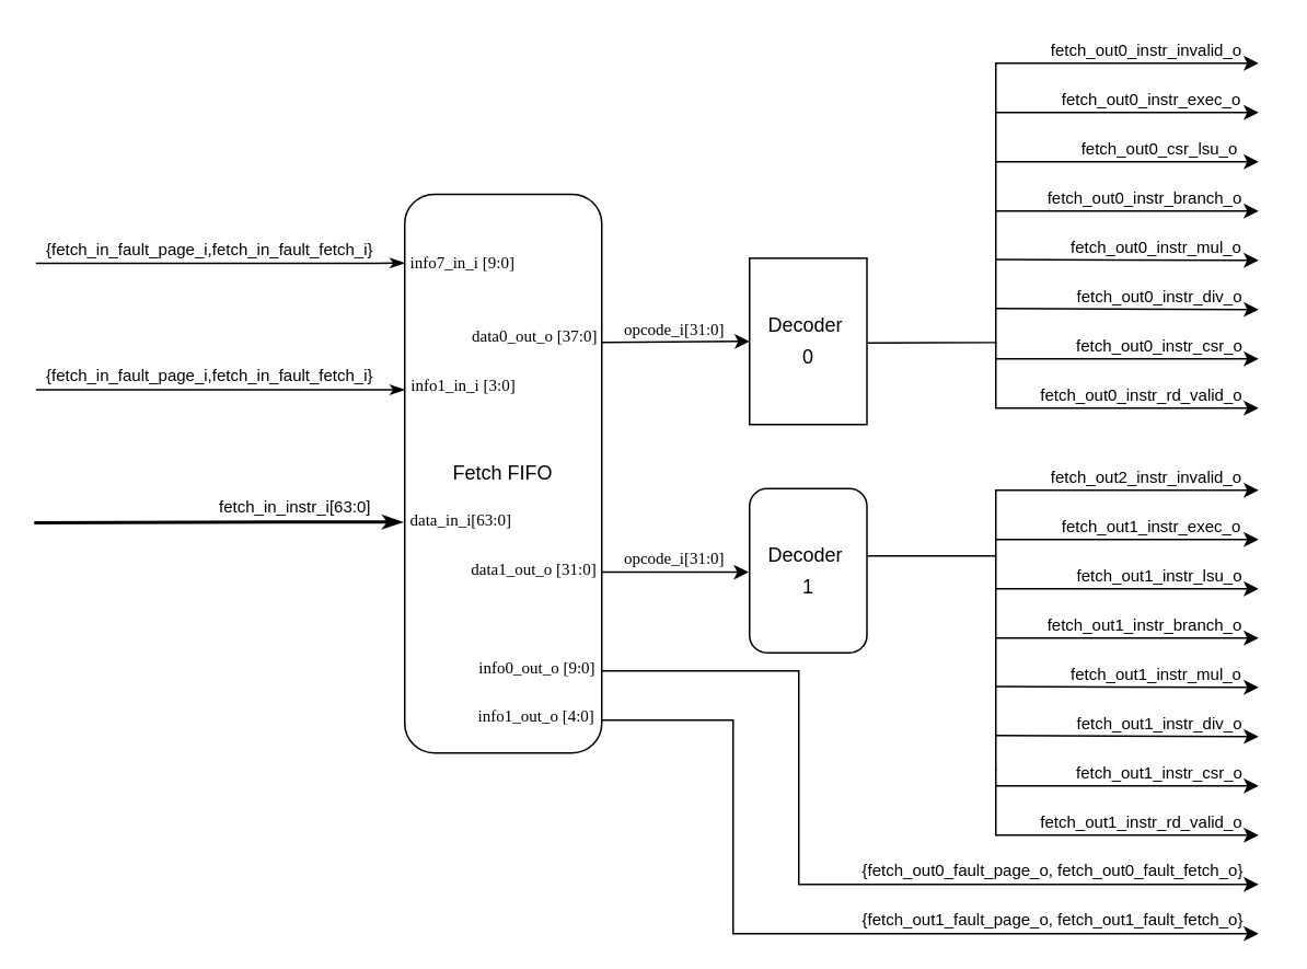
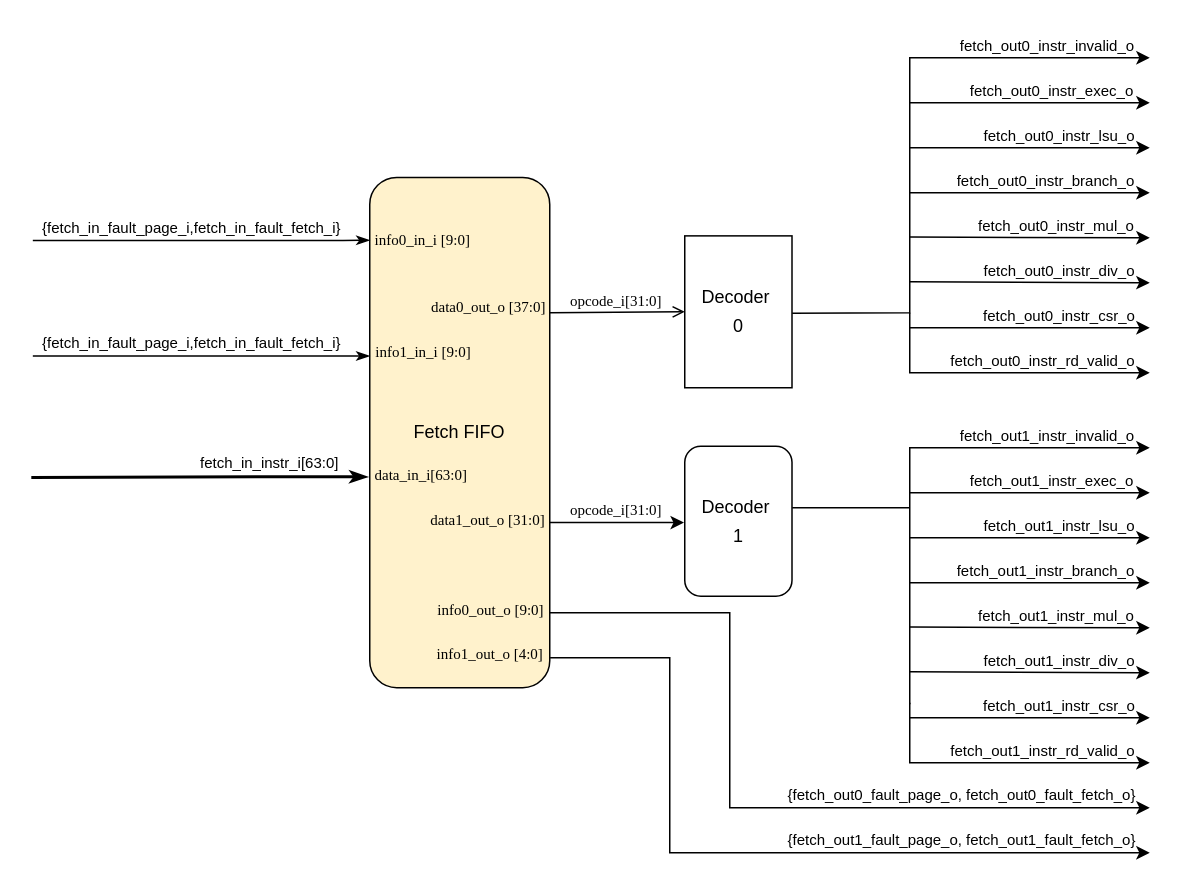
  <mxCell id="0" />
  <mxCell id="1" parent="0" />
- <mxCell id="2" value="Fetch FIFO" style="rounded=1;whiteSpace=wrap;html=1;" vertex="1" parent="1"><mxGeometry x="246" y="117.75" width="120" height="340.25" as="geometry" /></mxCell>
- <mxCell id="3" value="&lt;div style=&quot;line-height: 19px;&quot;&gt;&lt;font style=&quot;font-size: 10px;&quot; face=&quot;Times New Roman&quot;&gt;info7_in_i [9:0]&lt;/font&gt;&lt;/div&gt;" style="text;strokeColor=none;align=center;fillColor=none;html=1;verticalAlign=middle;whiteSpace=wrap;rounded=0;" vertex="1" parent="1"><mxGeometry x="246" y="148.38" width="71" height="21" as="geometry" /></mxCell>
- <mxCell id="4" value="&lt;div style=&quot;line-height: 19px;&quot;&gt;&lt;font style=&quot;font-size: 10px;&quot; face=&quot;Times New Roman&quot;&gt;info1_in_i [3:0]&lt;/font&gt;&lt;/div&gt;" style="text;strokeColor=none;align=center;fillColor=none;html=1;verticalAlign=middle;whiteSpace=wrap;rounded=0;" vertex="1" parent="1"><mxGeometry x="247" y="223.12" width="70" height="21" as="geometry" /></mxCell>
+ <mxCell id="2" value="Fetch FIFO" style="rounded=1;whiteSpace=wrap;html=1;fillColor=#fff2cc;" vertex="1" parent="1"><mxGeometry x="246" y="117.75" width="120" height="340.25" as="geometry" /></mxCell>
+ <mxCell id="3" value="&lt;div style=&quot;line-height: 19px;&quot;&gt;&lt;font style=&quot;font-size: 10px;&quot; face=&quot;Times New Roman&quot;&gt;info0_in_i [9:0]&lt;/font&gt;&lt;/div&gt;" style="text;strokeColor=none;align=center;fillColor=none;html=1;verticalAlign=middle;whiteSpace=wrap;rounded=0;" vertex="1" parent="1"><mxGeometry x="246" y="148.38" width="71" height="21" as="geometry" /></mxCell>
+ <mxCell id="4" value="&lt;div style=&quot;line-height: 19px;&quot;&gt;&lt;font style=&quot;font-size: 10px;&quot; face=&quot;Times New Roman&quot;&gt;info1_in_i [9:0]&lt;/font&gt;&lt;/div&gt;" style="text;strokeColor=none;align=center;fillColor=none;html=1;verticalAlign=middle;whiteSpace=wrap;rounded=0;" vertex="1" parent="1"><mxGeometry x="247" y="223.12" width="70" height="21" as="geometry" /></mxCell>
  <mxCell id="5" value="&lt;div style=&quot;line-height: 19px;&quot;&gt;&lt;div style=&quot;line-height: 19px;&quot;&gt;&lt;font style=&quot;font-size: 10px;&quot; face=&quot;Times New Roman&quot;&gt;data1_out_o [31:0]&lt;/font&gt;&lt;/div&gt;&lt;/div&gt;" style="text;strokeColor=none;align=center;fillColor=none;html=1;verticalAlign=middle;whiteSpace=wrap;rounded=0;" vertex="1" parent="1"><mxGeometry x="283.5" y="341" width="82" height="10" as="geometry" /></mxCell>
  <mxCell id="6" value="&lt;div style=&quot;line-height: 19px;&quot;&gt;&lt;div style=&quot;line-height: 19px;&quot;&gt;&lt;font style=&quot;font-size: 10px;&quot; face=&quot;Times New Roman&quot;&gt;data0_out_o [37:0]&lt;/font&gt;&lt;/div&gt;&lt;/div&gt;" style="text;strokeColor=none;align=center;fillColor=none;html=1;verticalAlign=middle;whiteSpace=wrap;rounded=0;" vertex="1" parent="1"><mxGeometry x="285.5" y="199.37" width="79" height="10" as="geometry" /></mxCell>
  <mxCell id="7" value="&lt;div style=&quot;line-height: 19px; font-size: 10px;&quot;&gt;&lt;font face=&quot;Times New Roman&quot;&gt;data_in_i[63:0]&lt;/font&gt;&lt;/div&gt;" style="text;strokeColor=none;align=center;fillColor=none;html=1;verticalAlign=middle;whiteSpace=wrap;rounded=0;" vertex="1" parent="1"><mxGeometry x="250" y="306" width="61" height="20" as="geometry" /></mxCell>
  <mxCell id="8" value="&lt;div style=&quot;line-height: 19px;&quot;&gt;&lt;font style=&quot;font-size: 10px;&quot;&gt;fetch_in_instr_i[63:0]&lt;/font&gt;&lt;/div&gt;" style="text;strokeColor=none;align=center;fillColor=none;html=1;verticalAlign=middle;whiteSpace=wrap;rounded=0;" vertex="1" parent="1"><mxGeometry x="133.26" y="302.76" width="93.28" height="10" as="geometry" /></mxCell>
  <mxCell id="9" value="" style="endArrow=classicThin;html=1;rounded=0;entryX=-0.009;entryY=0.286;entryDx=0;entryDy=0;entryPerimeter=0;endFill=1;" edge="1" parent="1"><mxGeometry width="50" height="50" relative="1" as="geometry"><mxPoint x="21.38" y="236.87" as="sourcePoint" /><mxPoint x="245.999" y="236.828" as="targetPoint" /><Array as="points"><mxPoint x="228.1" y="236.87" /></Array></mxGeometry></mxCell>
  <mxCell id="10" value="" style="endArrow=classicThin;html=1;rounded=0;entryX=-0.014;entryY=0.672;entryDx=0;entryDy=0;entryPerimeter=0;endFill=1;strokeWidth=2;" edge="1" parent="1"><mxGeometry width="50" height="50" relative="1" as="geometry"><mxPoint x="20.38" y="317.76" as="sourcePoint" /><mxPoint x="244.665" y="317.476" as="targetPoint" /><Array as="points"><mxPoint x="227.1" y="317.26" /></Array></mxGeometry></mxCell>
  <mxCell id="11" value="&lt;font style=&quot;font-size: 10px;&quot;&gt;{fetch_in_fault_page_i,fetch_in_fault_fetch_i}&lt;/font&gt;" style="text;strokeColor=none;align=center;fillColor=none;html=1;verticalAlign=middle;whiteSpace=wrap;rounded=0;" vertex="1" parent="1"><mxGeometry x="24.38" y="223.12" width="207.03" height="10.75" as="geometry" /></mxCell>
  <mxCell id="12" value="" style="endArrow=classicThin;html=1;rounded=0;entryX=-0.009;entryY=0.286;entryDx=0;entryDy=0;entryPerimeter=0;endFill=1;" edge="1" parent="1"><mxGeometry width="50" height="50" relative="1" as="geometry"><mxPoint x="21.38" y="159.75" as="sourcePoint" /><mxPoint x="245.999" y="159.708" as="targetPoint" /><Array as="points"><mxPoint x="228.1" y="159.75" /></Array></mxGeometry></mxCell>
  <mxCell id="13" value="&lt;font style=&quot;font-size: 10px;&quot;&gt;{fetch_in_fault_page_i,fetch_in_fault_fetch_i}&lt;/font&gt;" style="text;strokeColor=none;align=center;fillColor=none;html=1;verticalAlign=middle;whiteSpace=wrap;rounded=0;" vertex="1" parent="1"><mxGeometry x="24.38" y="146" width="207.03" height="10.75" as="geometry" /></mxCell>
  <mxCell id="14" value="&lt;div style=&quot;line-height: 19px;&quot;&gt;&lt;font style=&quot;font-size: 12px;&quot;&gt;Decoder&amp;nbsp;&lt;/font&gt;&lt;/div&gt;&lt;div style=&quot;line-height: 19px;&quot;&gt;&lt;font style=&quot;font-size: 12px;&quot;&gt;0&lt;/font&gt;&lt;/div&gt;" style="whiteSpace=wrap;html=1;rounded=0;" vertex="1" parent="1"><mxGeometry x="456" y="156.75" width="71.5" height="101.25" as="geometry" /></mxCell>
  <mxCell id="15" value="&lt;div style=&quot;line-height: 19px;&quot;&gt;&lt;font style=&quot;font-size: 12px;&quot;&gt;Decoder&amp;nbsp;&lt;/font&gt;&lt;/div&gt;&lt;div style=&quot;line-height: 19px;&quot;&gt;&lt;font style=&quot;font-size: 12px;&quot;&gt;1&lt;/font&gt;&lt;/div&gt;" style="rounded=1;whiteSpace=wrap;html=1;" vertex="1" parent="1"><mxGeometry x="456" y="297" width="71.5" height="100" as="geometry" /></mxCell>
- <mxCell id="16" value="" style="endArrow=classic;html=1;rounded=0;exitX=1;exitY=0.265;exitDx=0;exitDy=0;exitPerimeter=0;entryX=0;entryY=0.5;entryDx=0;entryDy=0;" edge="1" parent="1" source="2" target="14"><mxGeometry width="50" height="50" relative="1" as="geometry"><mxPoint x="376" y="206.75" as="sourcePoint" /><mxPoint x="426" y="156.75" as="targetPoint" /></mxGeometry></mxCell>
+ <mxCell id="16" value="" style="endArrow=open;html=1;rounded=0;exitX=1;exitY=0.265;exitDx=0;exitDy=0;exitPerimeter=0;entryX=0;entryY=0.5;entryDx=0;entryDy=0;" edge="1" parent="1" source="2" target="14"><mxGeometry width="50" height="50" relative="1" as="geometry"><mxPoint x="376" y="206.75" as="sourcePoint" /><mxPoint x="426" y="156.75" as="targetPoint" /></mxGeometry></mxCell>
  <mxCell id="17" value="" style="endArrow=classic;html=1;rounded=0;exitX=1;exitY=0.647;exitDx=0;exitDy=0;exitPerimeter=0;entryX=-0.007;entryY=0.409;entryDx=0;entryDy=0;entryPerimeter=0;" edge="1" parent="1"><mxGeometry width="50" height="50" relative="1" as="geometry"><mxPoint x="366" y="347.892" as="sourcePoint" /><mxPoint x="455.5" y="347.9" as="targetPoint" /></mxGeometry></mxCell>
  <mxCell id="18" value="&lt;div style=&quot;line-height: 19px;&quot;&gt;&lt;font style=&quot;font-size: 10px;&quot; face=&quot;Times New Roman&quot;&gt;opcode_i[31:0]&lt;/font&gt;&lt;/div&gt;" style="text;strokeColor=none;align=center;fillColor=none;html=1;verticalAlign=middle;whiteSpace=wrap;rounded=0;" vertex="1" parent="1"><mxGeometry x="376" y="190.37" width="68.5" height="20" as="geometry" /></mxCell>
  <mxCell id="19" value="&lt;div style=&quot;line-height: 19px;&quot;&gt;&lt;font style=&quot;font-size: 10px;&quot; face=&quot;Times New Roman&quot;&gt;opcode_i[31:0]&lt;/font&gt;&lt;/div&gt;" style="text;strokeColor=none;align=center;fillColor=none;html=1;verticalAlign=middle;whiteSpace=wrap;rounded=0;" vertex="1" parent="1"><mxGeometry x="376" y="329" width="68.5" height="20" as="geometry" /></mxCell>
  <mxCell id="20" value="" style="endArrow=classic;html=1;rounded=0;exitX=1.002;exitY=0.51;exitDx=0;exitDy=0;exitPerimeter=0;" edge="1" parent="1" source="14"><mxGeometry width="50" height="50" relative="1" as="geometry"><mxPoint x="566" y="209.37" as="sourcePoint" /><mxPoint x="766" y="38" as="targetPoint" /><Array as="points"><mxPoint x="606" y="208" /><mxPoint x="606" y="38" /></Array></mxGeometry></mxCell>
  <mxCell id="21" value="" style="endArrow=none;html=1;rounded=0;exitX=1.002;exitY=0.41;exitDx=0;exitDy=0;exitPerimeter=0;endFill=0;" edge="1" parent="1" source="15"><mxGeometry width="50" height="50" relative="1" as="geometry"><mxPoint x="527.5" y="339" as="sourcePoint" /><mxPoint x="606" y="338" as="targetPoint" /></mxGeometry></mxCell>
  <mxCell id="22" value="" style="endArrow=classic;html=1;rounded=0;" edge="1" parent="1"><mxGeometry width="50" height="50" relative="1" as="geometry"><mxPoint x="606" y="68" as="sourcePoint" /><mxPoint x="766" y="68" as="targetPoint" /></mxGeometry></mxCell>
  <mxCell id="23" value="" style="endArrow=classic;html=1;rounded=0;" edge="1" parent="1"><mxGeometry width="50" height="50" relative="1" as="geometry"><mxPoint x="606" y="98" as="sourcePoint" /><mxPoint x="766" y="98" as="targetPoint" /></mxGeometry></mxCell>
  <mxCell id="24" value="" style="endArrow=classic;html=1;rounded=0;" edge="1" parent="1"><mxGeometry width="50" height="50" relative="1" as="geometry"><mxPoint x="606" y="128" as="sourcePoint" /><mxPoint x="766" y="128" as="targetPoint" /></mxGeometry></mxCell>
  <mxCell id="25" value="" style="endArrow=classic;html=1;rounded=0;" edge="1" parent="1"><mxGeometry width="50" height="50" relative="1" as="geometry"><mxPoint x="606" y="157.58" as="sourcePoint" /><mxPoint x="766" y="158" as="targetPoint" /></mxGeometry></mxCell>
  <mxCell id="26" value="" style="endArrow=classic;html=1;rounded=0;" edge="1" parent="1"><mxGeometry width="50" height="50" relative="1" as="geometry"><mxPoint x="606" y="187.37" as="sourcePoint" /><mxPoint x="766" y="188" as="targetPoint" /></mxGeometry></mxCell>
  <mxCell id="27" value="" style="endArrow=classic;html=1;rounded=0;" edge="1" parent="1"><mxGeometry width="50" height="50" relative="1" as="geometry"><mxPoint x="606" y="208" as="sourcePoint" /><mxPoint x="766" y="218" as="targetPoint" /><Array as="points"><mxPoint x="606" y="218" /></Array></mxGeometry></mxCell>
  <mxCell id="28" value="&lt;font style=&quot;font-size: 10px;&quot;&gt;fetch_out0_instr_invalid_o&lt;/font&gt;" style="text;strokeColor=none;align=center;fillColor=none;html=1;verticalAlign=middle;whiteSpace=wrap;rounded=0;" vertex="1" parent="1"><mxGeometry x="633" y="20" width="130" height="20" as="geometry" /></mxCell>
  <mxCell id="29" value="fetch_out0_instr_exec_o" style="text;strokeColor=none;align=center;fillColor=none;html=1;verticalAlign=middle;whiteSpace=wrap;rounded=0;fontSize=10;" vertex="1" parent="1"><mxGeometry x="636" y="50" width="130" height="20" as="geometry" /></mxCell>
  <mxCell id="30" value="" style="endArrow=classic;html=1;rounded=0;" edge="1" parent="1"><mxGeometry width="50" height="50" relative="1" as="geometry"><mxPoint x="606" y="218" as="sourcePoint" /><mxPoint x="766" y="248" as="targetPoint" /><Array as="points"><mxPoint x="606" y="248" /></Array></mxGeometry></mxCell>
- <mxCell id="31" value="fetch_out0_csr_lsu_o" style="text;strokeColor=none;align=center;fillColor=none;html=1;verticalAlign=middle;whiteSpace=wrap;rounded=0;fontSize=10;" vertex="1" parent="1"><mxGeometry x="641" y="80" width="130" height="20" as="geometry" /></mxCell>
+ <mxCell id="31" value="fetch_out0_instr_lsu_o" style="text;strokeColor=none;align=center;fillColor=none;html=1;verticalAlign=middle;whiteSpace=wrap;rounded=0;fontSize=10;" vertex="1" parent="1"><mxGeometry x="641" y="80" width="130" height="20" as="geometry" /></mxCell>
  <mxCell id="32" value="fetch_out0_instr_branch_o" style="text;strokeColor=none;align=center;fillColor=none;html=1;verticalAlign=middle;whiteSpace=wrap;rounded=0;fontSize=10;" vertex="1" parent="1"><mxGeometry x="632" y="110" width="130" height="20" as="geometry" /></mxCell>
  <mxCell id="33" value="fetch_out0_instr_mul_o" style="text;strokeColor=none;align=center;fillColor=none;html=1;verticalAlign=middle;whiteSpace=wrap;rounded=0;fontSize=10;" vertex="1" parent="1"><mxGeometry x="639" y="139.75" width="130" height="20" as="geometry" /></mxCell>
  <mxCell id="34" value="fetch_out0_instr_div_o" style="text;strokeColor=none;align=center;fillColor=none;html=1;verticalAlign=middle;whiteSpace=wrap;rounded=0;fontSize=10;" vertex="1" parent="1"><mxGeometry x="641" y="170.37" width="130" height="20" as="geometry" /></mxCell>
  <mxCell id="35" value="fetch_out0_instr_csr_o" style="text;strokeColor=none;align=center;fillColor=none;html=1;verticalAlign=middle;whiteSpace=wrap;rounded=0;fontSize=10;" vertex="1" parent="1"><mxGeometry x="641" y="200.37" width="130" height="20" as="geometry" /></mxCell>
  <mxCell id="36" value="fetch_out0_instr_rd_valid_o" style="text;strokeColor=none;align=center;fillColor=none;html=1;verticalAlign=middle;whiteSpace=wrap;rounded=0;fontSize=10;" vertex="1" parent="1"><mxGeometry x="630" y="230.12" width="130" height="20" as="geometry" /></mxCell>
  <mxCell id="37" value="" style="endArrow=classic;html=1;rounded=0;" edge="1" parent="1"><mxGeometry width="50" height="50" relative="1" as="geometry"><mxPoint x="606" y="469" as="sourcePoint" /><mxPoint x="766" y="298" as="targetPoint" /><Array as="points"><mxPoint x="606" y="298" /></Array></mxGeometry></mxCell>
  <mxCell id="38" value="" style="endArrow=classic;html=1;rounded=0;" edge="1" parent="1"><mxGeometry width="50" height="50" relative="1" as="geometry"><mxPoint x="606" y="328" as="sourcePoint" /><mxPoint x="766" y="328" as="targetPoint" /></mxGeometry></mxCell>
  <mxCell id="39" value="" style="endArrow=classic;html=1;rounded=0;" edge="1" parent="1"><mxGeometry width="50" height="50" relative="1" as="geometry"><mxPoint x="606" y="358" as="sourcePoint" /><mxPoint x="766" y="358" as="targetPoint" /></mxGeometry></mxCell>
  <mxCell id="40" value="" style="endArrow=classic;html=1;rounded=0;" edge="1" parent="1"><mxGeometry width="50" height="50" relative="1" as="geometry"><mxPoint x="606" y="388" as="sourcePoint" /><mxPoint x="766" y="388" as="targetPoint" /></mxGeometry></mxCell>
  <mxCell id="41" value="" style="endArrow=classic;html=1;rounded=0;" edge="1" parent="1"><mxGeometry width="50" height="50" relative="1" as="geometry"><mxPoint x="606" y="417.58" as="sourcePoint" /><mxPoint x="766" y="418" as="targetPoint" /></mxGeometry></mxCell>
  <mxCell id="42" value="" style="endArrow=classic;html=1;rounded=0;" edge="1" parent="1"><mxGeometry width="50" height="50" relative="1" as="geometry"><mxPoint x="606" y="447.37" as="sourcePoint" /><mxPoint x="766" y="448" as="targetPoint" /></mxGeometry></mxCell>
  <mxCell id="43" value="" style="endArrow=classic;html=1;rounded=0;" edge="1" parent="1"><mxGeometry width="50" height="50" relative="1" as="geometry"><mxPoint x="606" y="468" as="sourcePoint" /><mxPoint x="766" y="478" as="targetPoint" /><Array as="points"><mxPoint x="606" y="478" /></Array></mxGeometry></mxCell>
- <mxCell id="44" value="&lt;font style=&quot;font-size: 10px;&quot;&gt;fetch_out2_instr_invalid_o&lt;/font&gt;" style="text;strokeColor=none;align=center;fillColor=none;html=1;verticalAlign=middle;whiteSpace=wrap;rounded=0;" vertex="1" parent="1"><mxGeometry x="633" y="280" width="130" height="20" as="geometry" /></mxCell>
+ <mxCell id="44" value="&lt;font style=&quot;font-size: 10px;&quot;&gt;fetch_out1_instr_invalid_o&lt;/font&gt;" style="text;strokeColor=none;align=center;fillColor=none;html=1;verticalAlign=middle;whiteSpace=wrap;rounded=0;" vertex="1" parent="1"><mxGeometry x="633" y="280" width="130" height="20" as="geometry" /></mxCell>
  <mxCell id="45" value="fetch_out1_instr_exec_o" style="text;strokeColor=none;align=center;fillColor=none;html=1;verticalAlign=middle;whiteSpace=wrap;rounded=0;fontSize=10;" vertex="1" parent="1"><mxGeometry x="636" y="310" width="130" height="20" as="geometry" /></mxCell>
  <mxCell id="46" value="" style="endArrow=classic;html=1;rounded=0;" edge="1" parent="1"><mxGeometry width="50" height="50" relative="1" as="geometry"><mxPoint x="606" y="478" as="sourcePoint" /><mxPoint x="766" y="508" as="targetPoint" /><Array as="points"><mxPoint x="606" y="508" /></Array></mxGeometry></mxCell>
  <mxCell id="47" value="fetch_out1_instr_lsu_o" style="text;strokeColor=none;align=center;fillColor=none;html=1;verticalAlign=middle;whiteSpace=wrap;rounded=0;fontSize=10;" vertex="1" parent="1"><mxGeometry x="641" y="340" width="130" height="20" as="geometry" /></mxCell>
  <mxCell id="48" value="fetch_out1_instr_branch_o" style="text;strokeColor=none;align=center;fillColor=none;html=1;verticalAlign=middle;whiteSpace=wrap;rounded=0;fontSize=10;" vertex="1" parent="1"><mxGeometry x="632" y="370" width="130" height="20" as="geometry" /></mxCell>
  <mxCell id="49" value="fetch_out1_instr_mul_o" style="text;strokeColor=none;align=center;fillColor=none;html=1;verticalAlign=middle;whiteSpace=wrap;rounded=0;fontSize=10;" vertex="1" parent="1"><mxGeometry x="639" y="399.75" width="130" height="20" as="geometry" /></mxCell>
  <mxCell id="50" value="fetch_out1_instr_div_o" style="text;strokeColor=none;align=center;fillColor=none;html=1;verticalAlign=middle;whiteSpace=wrap;rounded=0;fontSize=10;" vertex="1" parent="1"><mxGeometry x="641" y="430.37" width="130" height="20" as="geometry" /></mxCell>
  <mxCell id="51" value="fetch_out1_instr_csr_o" style="text;strokeColor=none;align=center;fillColor=none;html=1;verticalAlign=middle;whiteSpace=wrap;rounded=0;fontSize=10;" vertex="1" parent="1"><mxGeometry x="641" y="460.37" width="130" height="20" as="geometry" /></mxCell>
  <mxCell id="52" value="fetch_out1_instr_rd_valid_o" style="text;strokeColor=none;align=center;fillColor=none;html=1;verticalAlign=middle;whiteSpace=wrap;rounded=0;fontSize=10;" vertex="1" parent="1"><mxGeometry x="630" y="490.12" width="130" height="20" as="geometry" /></mxCell>
  <mxCell id="53" value="&lt;div style=&quot;line-height: 19px;&quot;&gt;&lt;font style=&quot;font-size: 10px;&quot; face=&quot;Times New Roman&quot;&gt;info1_out_o [4:0]&lt;/font&gt;&lt;/div&gt;" style="text;strokeColor=none;align=center;fillColor=none;html=1;verticalAlign=middle;whiteSpace=wrap;rounded=0;" vertex="1" parent="1"><mxGeometry x="287" y="424.75" width="78.5" height="21" as="geometry" /></mxCell>
  <mxCell id="54" value="" style="endArrow=classic;html=1;rounded=0;exitX=0.992;exitY=0.617;exitDx=0;exitDy=0;exitPerimeter=0;" edge="1" parent="1"><mxGeometry width="50" height="50" relative="1" as="geometry"><mxPoint x="365.864" y="407.957" as="sourcePoint" /><mxPoint x="766" y="538" as="targetPoint" /><Array as="points"><mxPoint x="486" y="408" /><mxPoint x="486" y="538" /></Array></mxGeometry></mxCell>
  <mxCell id="55" value="&lt;div style=&quot;line-height: 19px;&quot;&gt;&lt;font style=&quot;font-size: 10px;&quot; face=&quot;Times New Roman&quot;&gt;info0_out_o [9:0]&lt;/font&gt;&lt;/div&gt;" style="text;strokeColor=none;align=center;fillColor=none;html=1;verticalAlign=middle;whiteSpace=wrap;rounded=0;" vertex="1" parent="1"><mxGeometry x="287" y="395" width="79.5" height="21" as="geometry" /></mxCell>
  <mxCell id="56" value="" style="endArrow=classic;html=1;rounded=0;exitX=1.002;exitY=0.941;exitDx=0;exitDy=0;exitPerimeter=0;" edge="1" parent="1" source="2"><mxGeometry width="50" height="50" relative="1" as="geometry"><mxPoint x="366.504" y="435.097" as="sourcePoint" /><mxPoint x="766" y="568" as="targetPoint" /><Array as="points"><mxPoint x="446" y="438" /><mxPoint x="446" y="568" /></Array></mxGeometry></mxCell>
  <mxCell id="57" value="&lt;div style=&quot;line-height: 19px;&quot;&gt;&lt;font style=&quot;font-size: 10px;&quot;&gt;{fetch_out0_fault_page_o, fetch_out0_fault_fetch_o}&lt;/font&gt;&lt;/div&gt;" style="text;strokeColor=none;align=center;fillColor=none;html=1;verticalAlign=middle;whiteSpace=wrap;rounded=0;" vertex="1" parent="1"><mxGeometry x="508" y="520" width="266" height="17.88" as="geometry" /></mxCell>
  <mxCell id="58" value="&lt;div style=&quot;line-height: 19px;&quot;&gt;&lt;font style=&quot;font-size: 10px;&quot;&gt;{fetch_out1_fault_page_o, fetch_out1_fault_fetch_o}&lt;/font&gt;&lt;/div&gt;" style="text;strokeColor=none;align=center;fillColor=none;html=1;verticalAlign=middle;whiteSpace=wrap;rounded=0;" vertex="1" parent="1"><mxGeometry x="508" y="550" width="266" height="17.88" as="geometry" /></mxCell>
